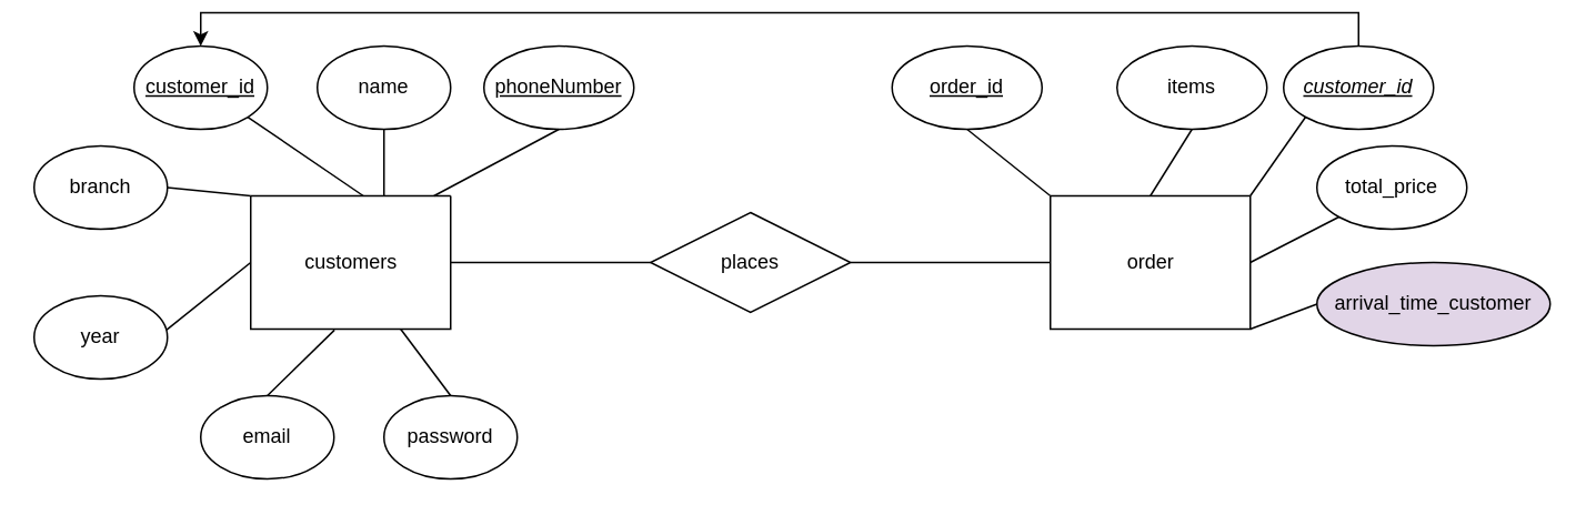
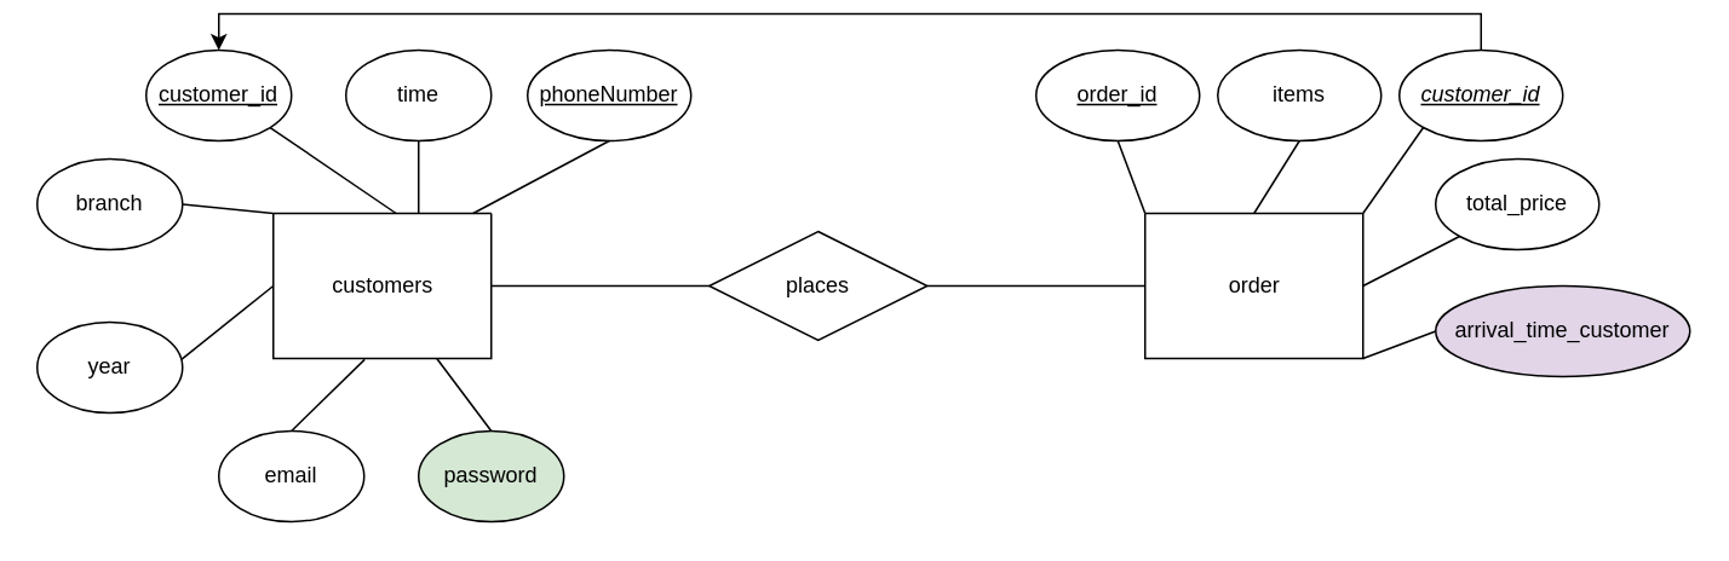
  <mxCell id="0" />
  <mxCell id="1" parent="0" />
  <mxCell id="2" value="" style="swimlane;startSize=0;" parent="1" vertex="1"><mxGeometry x="150" y="110" width="120" height="80" as="geometry" /></mxCell>
  <mxCell id="3" value="customers" style="text;html=1;align=center;verticalAlign=middle;resizable=0;points=[];autosize=1;strokeColor=none;fillColor=none;" parent="2" vertex="1"><mxGeometry x="20" y="25" width="80" height="30" as="geometry" /></mxCell>
  <mxCell id="4" value="&lt;u&gt;customer_id&lt;/u&gt;" style="ellipse;whiteSpace=wrap;html=1;" parent="1" vertex="1"><mxGeometry x="80" y="20" width="80" height="50" as="geometry" /></mxCell>
- <mxCell id="5" value="name" style="ellipse;whiteSpace=wrap;html=1;" parent="1" vertex="1"><mxGeometry x="190" y="20" width="80" height="50" as="geometry" /></mxCell>
+ <mxCell id="5" value="time" style="ellipse;whiteSpace=wrap;html=1;" parent="1" vertex="1"><mxGeometry x="190" y="20" width="80" height="50" as="geometry" /></mxCell>
  <mxCell id="6" value="&lt;u&gt;phoneNumber&lt;/u&gt;" style="ellipse;whiteSpace=wrap;html=1;" parent="1" vertex="1"><mxGeometry x="290" y="20" width="90" height="50" as="geometry" /></mxCell>
  <mxCell id="7" value="branch" style="ellipse;whiteSpace=wrap;html=1;" parent="1" vertex="1"><mxGeometry x="20" y="80" width="80" height="50" as="geometry" /></mxCell>
  <mxCell id="8" value="year" style="ellipse;whiteSpace=wrap;html=1;" parent="1" vertex="1"><mxGeometry x="20" y="170" width="80" height="50" as="geometry" /></mxCell>
  <mxCell id="9" value="email" style="ellipse;whiteSpace=wrap;html=1;" parent="1" vertex="1"><mxGeometry x="120" y="230" width="80" height="50" as="geometry" /></mxCell>
  <mxCell id="10" value="" style="endArrow=none;html=1;rounded=0;entryX=0.5;entryY=1;entryDx=0;entryDy=0;" parent="1" target="6" edge="1"><mxGeometry width="50" height="50" relative="1" as="geometry"><mxPoint x="260" y="110" as="sourcePoint" /><mxPoint x="310" y="60" as="targetPoint" /></mxGeometry></mxCell>
  <mxCell id="11" value="" style="endArrow=none;html=1;rounded=0;entryX=0.5;entryY=1;entryDx=0;entryDy=0;" parent="1" target="5" edge="1"><mxGeometry width="50" height="50" relative="1" as="geometry"><mxPoint x="230" y="110" as="sourcePoint" /><mxPoint x="260" y="70" as="targetPoint" /></mxGeometry></mxCell>
  <mxCell id="12" value="" style="endArrow=none;html=1;rounded=0;entryX=1;entryY=1;entryDx=0;entryDy=0;" parent="1" target="4" edge="1"><mxGeometry width="50" height="50" relative="1" as="geometry"><mxPoint x="217.61" y="110" as="sourcePoint" /><mxPoint x="170.001" y="65.716" as="targetPoint" /></mxGeometry></mxCell>
  <mxCell id="13" value="" style="endArrow=none;html=1;rounded=0;entryX=1;entryY=0.5;entryDx=0;entryDy=0;" parent="1" target="7" edge="1"><mxGeometry width="50" height="50" relative="1" as="geometry"><mxPoint x="150" y="110" as="sourcePoint" /><mxPoint x="200" y="60" as="targetPoint" /></mxGeometry></mxCell>
  <mxCell id="14" value="" style="endArrow=none;html=1;rounded=0;exitX=0.992;exitY=0.411;exitDx=0;exitDy=0;exitPerimeter=0;" parent="1" source="8" edge="1"><mxGeometry width="50" height="50" relative="1" as="geometry"><mxPoint x="110" y="190" as="sourcePoint" /><mxPoint x="150" y="150" as="targetPoint" /></mxGeometry></mxCell>
  <mxCell id="15" value="" style="endArrow=none;html=1;rounded=0;entryX=0.419;entryY=1.007;entryDx=0;entryDy=0;entryPerimeter=0;" parent="1" target="2" edge="1"><mxGeometry width="50" height="50" relative="1" as="geometry"><mxPoint x="160" y="230" as="sourcePoint" /><mxPoint x="210" y="180" as="targetPoint" /></mxGeometry></mxCell>
  <mxCell id="16" value="" style="swimlane;startSize=0;" parent="1" vertex="1"><mxGeometry x="630" y="110" width="120" height="80" as="geometry" /></mxCell>
  <mxCell id="17" value="order" style="text;html=1;align=center;verticalAlign=middle;resizable=0;points=[];autosize=1;strokeColor=none;fillColor=none;" parent="16" vertex="1"><mxGeometry x="35" y="25" width="50" height="30" as="geometry" /></mxCell>
- <mxCell id="18" value="&lt;u&gt;order_id&lt;/u&gt;" style="ellipse;whiteSpace=wrap;html=1;" parent="1" vertex="1"><mxGeometry x="535" y="20" width="90" height="50" as="geometry" /></mxCell>
+ <mxCell id="18" value="&lt;u&gt;order_id&lt;/u&gt;" style="ellipse;whiteSpace=wrap;html=1;" parent="1" vertex="1"><mxGeometry x="570" y="20" width="90" height="50" as="geometry" /></mxCell>
  <mxCell id="19" value="items" style="ellipse;whiteSpace=wrap;html=1;" parent="1" vertex="1"><mxGeometry x="670" y="20" width="90" height="50" as="geometry" /></mxCell>
  <mxCell id="20" style="edgeStyle=orthogonalEdgeStyle;rounded=0;orthogonalLoop=1;jettySize=auto;html=1;exitX=0.5;exitY=0;exitDx=0;exitDy=0;entryX=0.5;entryY=0;entryDx=0;entryDy=0;" parent="1" source="21" target="4" edge="1"><mxGeometry relative="1" as="geometry" /></mxCell>
  <mxCell id="21" value="&lt;u&gt;&lt;i&gt;customer_id&lt;/i&gt;&lt;/u&gt;" style="ellipse;whiteSpace=wrap;html=1;" parent="1" vertex="1"><mxGeometry x="770" y="20" width="90" height="50" as="geometry" /></mxCell>
  <mxCell id="22" value="total_price" style="ellipse;whiteSpace=wrap;html=1;" parent="1" vertex="1"><mxGeometry x="790" y="80" width="90" height="50" as="geometry" /></mxCell>
  <mxCell id="23" value="arrival_time_customer" style="ellipse;whiteSpace=wrap;html=1;fillColor=#e1d5e7;" parent="1" vertex="1"><mxGeometry x="790" y="150" width="140" height="50" as="geometry" /></mxCell>
  <mxCell id="24" value="places" style="shape=rhombus;perimeter=rhombusPerimeter;whiteSpace=wrap;html=1;align=center;" parent="1" vertex="1"><mxGeometry x="390" y="120" width="120" height="60" as="geometry" /></mxCell>
  <mxCell id="25" value="" style="endArrow=none;html=1;rounded=0;entryX=0;entryY=0.5;entryDx=0;entryDy=0;" parent="1" target="24" edge="1"><mxGeometry relative="1" as="geometry"><mxPoint x="270" y="150" as="sourcePoint" /><mxPoint x="360" y="150" as="targetPoint" /></mxGeometry></mxCell>
  <mxCell id="26" value="" style="line;strokeWidth=1;rotatable=0;dashed=0;labelPosition=right;align=left;verticalAlign=middle;spacingTop=0;spacingLeft=6;points=[];portConstraint=eastwest;" parent="1" vertex="1"><mxGeometry x="510" y="145" width="120" height="10" as="geometry" /></mxCell>
  <mxCell id="27" value="" style="endArrow=none;html=1;rounded=0;exitX=0.5;exitY=1;exitDx=0;exitDy=0;entryX=0;entryY=0;entryDx=0;entryDy=0;" parent="1" source="18" target="16" edge="1"><mxGeometry relative="1" as="geometry"><mxPoint x="600" y="90" as="sourcePoint" /><mxPoint x="760" y="90" as="targetPoint" /></mxGeometry></mxCell>
  <mxCell id="28" value="" style="endArrow=none;html=1;rounded=0;exitX=0.5;exitY=1;exitDx=0;exitDy=0;entryX=0.5;entryY=0;entryDx=0;entryDy=0;" parent="1" source="19" target="16" edge="1"><mxGeometry relative="1" as="geometry"><mxPoint x="600" y="90" as="sourcePoint" /><mxPoint x="760" y="90" as="targetPoint" /></mxGeometry></mxCell>
  <mxCell id="29" value="" style="endArrow=none;html=1;rounded=0;exitX=0;exitY=1;exitDx=0;exitDy=0;entryX=1;entryY=0;entryDx=0;entryDy=0;" parent="1" source="21" target="16" edge="1"><mxGeometry relative="1" as="geometry"><mxPoint x="600" y="90" as="sourcePoint" /><mxPoint x="760" y="90" as="targetPoint" /></mxGeometry></mxCell>
  <mxCell id="30" value="" style="endArrow=none;html=1;rounded=0;entryX=0;entryY=1;entryDx=0;entryDy=0;exitX=1;exitY=0.5;exitDx=0;exitDy=0;" parent="1" source="16" target="22" edge="1"><mxGeometry relative="1" as="geometry"><mxPoint x="600" y="90" as="sourcePoint" /><mxPoint x="760" y="90" as="targetPoint" /></mxGeometry></mxCell>
  <mxCell id="31" value="" style="endArrow=none;html=1;rounded=0;entryX=0;entryY=0.5;entryDx=0;entryDy=0;exitX=1;exitY=1;exitDx=0;exitDy=0;" parent="1" source="16" target="23" edge="1"><mxGeometry relative="1" as="geometry"><mxPoint x="600" y="90" as="sourcePoint" /><mxPoint x="760" y="90" as="targetPoint" /></mxGeometry></mxCell>
- <mxCell id="32" value="password" style="ellipse;whiteSpace=wrap;html=1;" vertex="1" parent="1"><mxGeometry x="230" y="230" width="80" height="50" as="geometry" /></mxCell>
+ <mxCell id="32" value="password" style="ellipse;whiteSpace=wrap;html=1;fillColor=#d5e8d4;" vertex="1" parent="1"><mxGeometry x="230" y="230" width="80" height="50" as="geometry" /></mxCell>
  <mxCell id="33" value="" style="endArrow=none;html=1;rounded=0;entryX=0.5;entryY=0;entryDx=0;entryDy=0;exitX=0.75;exitY=1;exitDx=0;exitDy=0;" edge="1" parent="1" source="2" target="32"><mxGeometry width="50" height="50" relative="1" as="geometry"><mxPoint x="170" y="240" as="sourcePoint" /><mxPoint x="210.28" y="200.56" as="targetPoint" /></mxGeometry></mxCell>
